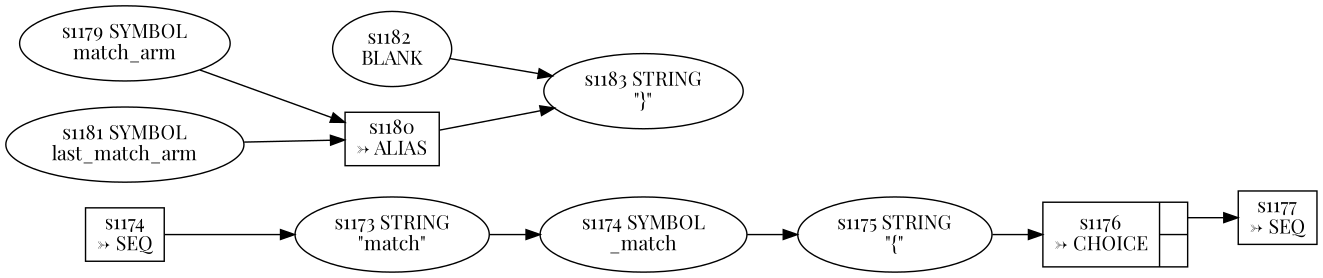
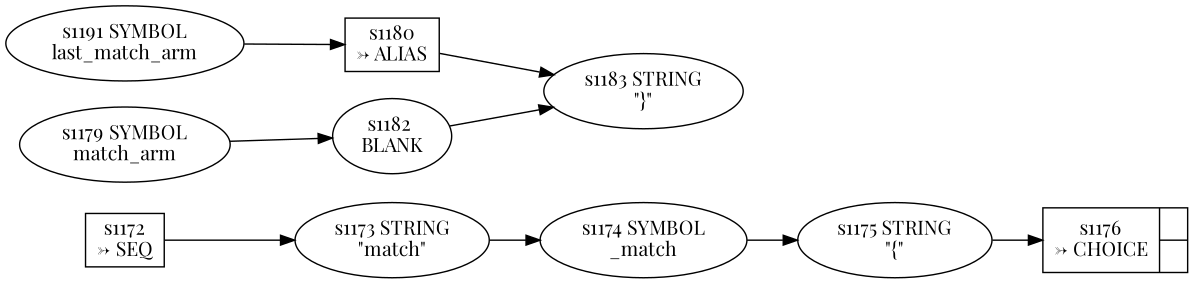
  digraph {
    fontname="Playfair Display"
    rankdir=LR
    node [fontname="Playfair Display"]
    edge [fontname="Playfair Display"]
-   n1 [fixedsize=false label="s1174\n&rarr; SEQ" peripheries=1 shape=record]
+   n1 [fixedsize=false label="s1172\n&rarr; SEQ" peripheries=1 shape=record]
    n2 [label="s1173 STRING\n\"match\""]
    n3 [label="s1174 SYMBOL\n_match"]
    n4 [label="s1175 STRING\n\"{\""]
    n5 [fixedsize=false label="{s1176\n&rarr; CHOICE|{<p0>|<p1>}}" peripheries=1 shape=record]
-   n6 [fixedsize=false label="s1177\n&rarr; SEQ" peripheries=1 shape=record]
    n7 [label="s1182 \nBLANK"]
    n8 [label="s1183 STRING\n\"}\""]
    n9 [label="s1179 SYMBOL\nmatch_arm"]
    n10 [fixedsize=false label="s1180\n&rarr; ALIAS" peripheries=1 shape=record]
-   n11 [label="s1181 SYMBOL\nlast_match_arm"]
+   n11 [label="s1191 SYMBOL\nlast_match_arm"]
    n1 -> n2
    n2 -> n3
    n3 -> n4
    n4 -> n5
-   n5 -> n6 [tailport=p0]
    n7 -> n8
-   n9 -> n10
+   n9 -> n7
    n10 -> n8
    n11 -> n10
  }
